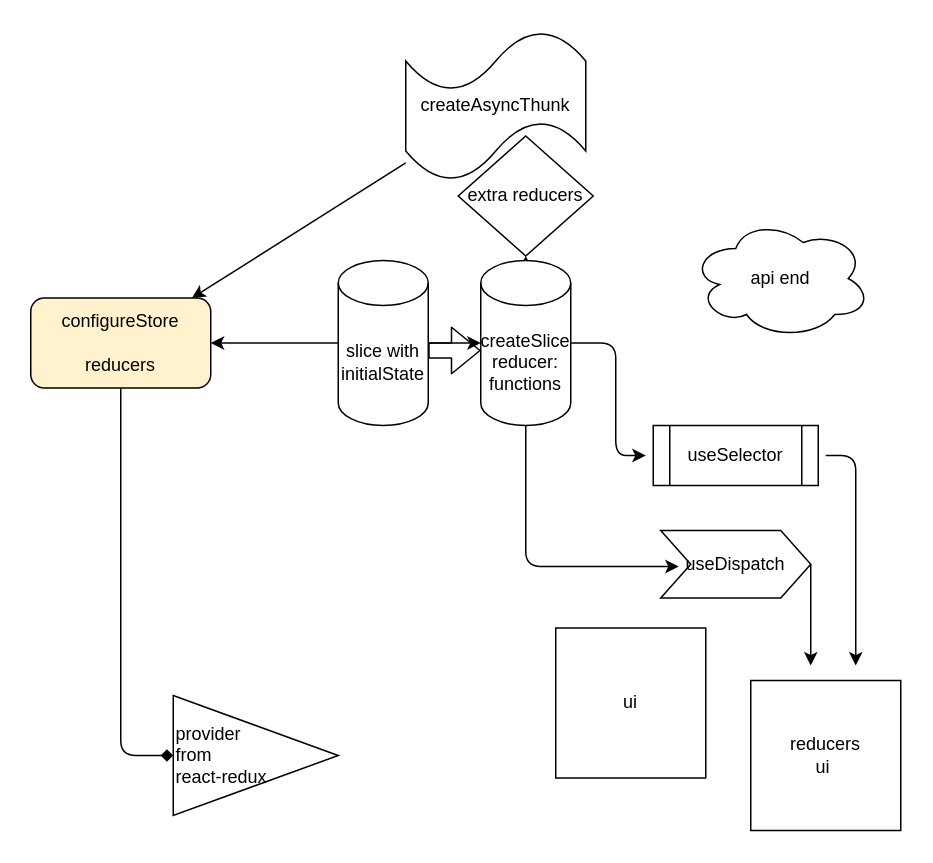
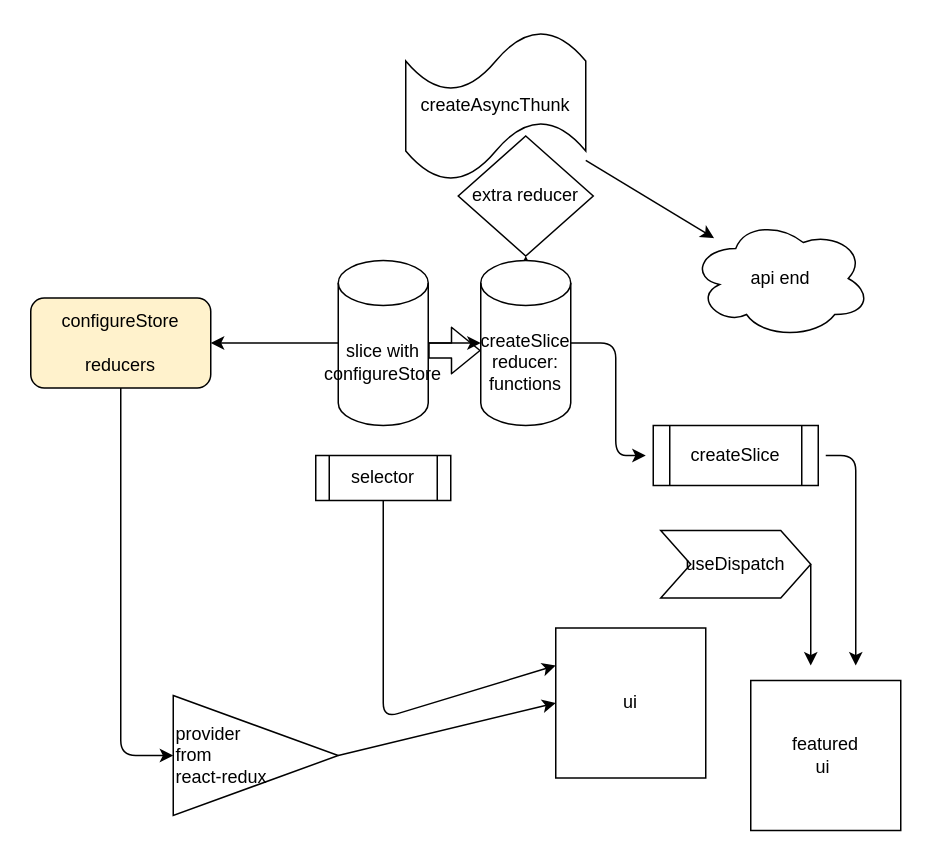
  <mxCell id="0" />
  <mxCell id="1" parent="0" />
- <mxCell id="2" style="edgeStyle=none;html=1;exitX=0.5;exitY=1;exitDx=0;exitDy=0;entryX=0;entryY=0.5;entryDx=0;entryDy=0;endArrow=diamond;" parent="1" source="3" target="6" edge="1"><mxGeometry relative="1" as="geometry"><mxPoint x="80" y="393" as="targetPoint" /><Array as="points"><mxPoint x="80" y="383" /><mxPoint x="80" y="503" /></Array></mxGeometry></mxCell>
+ <mxCell id="2" style="edgeStyle=none;html=1;exitX=0.5;exitY=1;exitDx=0;exitDy=0;entryX=0;entryY=0.5;entryDx=0;entryDy=0;" parent="1" source="3" target="6" edge="1"><mxGeometry relative="1" as="geometry"><mxPoint x="80" y="393" as="targetPoint" /><Array as="points"><mxPoint x="80" y="383" /><mxPoint x="80" y="503" /></Array></mxGeometry></mxCell>
  <mxCell id="3" value="configureStore&lt;br&gt;&lt;br&gt;reducers" style="rounded=1;whiteSpace=wrap;html=1;fillColor=#fff2cc;" parent="1" vertex="1"><mxGeometry x="20" y="198" width="120" height="60" as="geometry" /></mxCell>
  <mxCell id="4" value="ui" style="whiteSpace=wrap;html=1;aspect=fixed;" parent="1" vertex="1"><mxGeometry x="370" y="418" width="100" height="100" as="geometry" /></mxCell>
+ <mxCell id="5" style="edgeStyle=none;html=1;exitX=1;exitY=0.5;exitDx=0;exitDy=0;entryX=0;entryY=0.5;entryDx=0;entryDy=0;" parent="1" source="6" target="4" edge="1"><mxGeometry relative="1" as="geometry"><Array as="points" /></mxGeometry></mxCell>
  <mxCell id="6" value="provider&amp;nbsp;&lt;br&gt;from&lt;br&gt;react-redux" style="triangle;whiteSpace=wrap;html=1;align=left;" parent="1" vertex="1"><mxGeometry x="115" y="463" width="110" height="80" as="geometry" /></mxCell>
  <mxCell id="7" style="edgeStyle=none;html=1;exitX=0;exitY=0.5;exitDx=0;exitDy=0;exitPerimeter=0;entryX=1;entryY=0.5;entryDx=0;entryDy=0;" parent="1" source="9" target="3" edge="1"><mxGeometry relative="1" as="geometry"><mxPoint x="150" y="228" as="targetPoint" /><Array as="points" /></mxGeometry></mxCell>
  <mxCell id="8" style="edgeStyle=none;html=1;" parent="1" source="9" target="16" edge="1"><mxGeometry relative="1" as="geometry" /></mxCell>
- <mxCell id="9" value="slice with initialState&lt;br&gt;" style="shape=cylinder3;whiteSpace=wrap;html=1;boundedLbl=1;backgroundOutline=1;size=15;" parent="1" vertex="1"><mxGeometry x="225" y="173" width="60" height="110" as="geometry" /></mxCell>
+ <mxCell id="9" value="slice with configureStore&lt;br&gt;" style="shape=cylinder3;whiteSpace=wrap;html=1;boundedLbl=1;backgroundOutline=1;size=15;" parent="1" vertex="1"><mxGeometry x="225" y="173" width="60" height="110" as="geometry" /></mxCell>
+ <mxCell id="10" style="edgeStyle=none;html=1;exitX=0.5;exitY=1;exitDx=0;exitDy=0;entryX=0;entryY=0.25;entryDx=0;entryDy=0;" parent="1" source="11" target="4" edge="1"><mxGeometry relative="1" as="geometry"><mxPoint x="490" y="653" as="targetPoint" /><Array as="points"><mxPoint x="255" y="478" /></Array></mxGeometry></mxCell>
+ <mxCell id="11" value="selector" style="shape=process;whiteSpace=wrap;html=1;backgroundOutline=1;" parent="1" vertex="1"><mxGeometry x="210" y="303" width="90" height="30" as="geometry" /></mxCell>
  <mxCell id="12" style="edgeStyle=none;html=1;" parent="1" edge="1"><mxGeometry relative="1" as="geometry"><mxPoint x="320" y="228" as="targetPoint" /><mxPoint x="320" y="228" as="sourcePoint" /></mxGeometry></mxCell>
- <mxCell id="13" style="edgeStyle=none;html=1;entryX=0.12;entryY=0.533;entryDx=0;entryDy=0;entryPerimeter=0;" parent="1" source="16" target="18" edge="1"><mxGeometry relative="1" as="geometry"><Array as="points"><mxPoint x="350" y="377" /></Array></mxGeometry></mxCell>
  <mxCell id="14" style="edgeStyle=none;html=1;exitX=1;exitY=0.5;exitDx=0;exitDy=0;exitPerimeter=0;" parent="1" source="16" edge="1"><mxGeometry relative="1" as="geometry"><mxPoint x="430" y="303" as="targetPoint" /><Array as="points"><mxPoint x="410" y="228" /><mxPoint x="410" y="303" /></Array></mxGeometry></mxCell>
  <mxCell id="15" style="edgeStyle=none;html=1;exitX=0.5;exitY=0;exitDx=0;exitDy=0;exitPerimeter=0;entryX=0.5;entryY=1;entryDx=0;entryDy=0;" edge="1" parent="1" source="16" target="23"><mxGeometry relative="1" as="geometry" /></mxCell>
  <mxCell id="16" value="createSlice&lt;br&gt;reducer:&lt;br&gt;functions" style="shape=cylinder3;whiteSpace=wrap;html=1;boundedLbl=1;backgroundOutline=1;size=15;" parent="1" vertex="1"><mxGeometry x="320" y="173" width="60" height="110" as="geometry" /></mxCell>
  <mxCell id="17" style="edgeStyle=none;html=1;exitX=1;exitY=0.5;exitDx=0;exitDy=0;" parent="1" source="18" edge="1"><mxGeometry relative="1" as="geometry"><mxPoint x="540" y="443" as="targetPoint" /><Array as="points" /></mxGeometry></mxCell>
  <mxCell id="18" value="useDispatch" style="shape=step;perimeter=stepPerimeter;whiteSpace=wrap;html=1;fixedSize=1;" parent="1" vertex="1"><mxGeometry x="440" y="353" width="100" height="45" as="geometry" /></mxCell>
  <mxCell id="19" style="edgeStyle=none;html=1;" parent="1" edge="1"><mxGeometry relative="1" as="geometry"><mxPoint x="570" y="443" as="targetPoint" /><mxPoint x="550" y="303" as="sourcePoint" /><Array as="points"><mxPoint x="570" y="303" /></Array></mxGeometry></mxCell>
- <mxCell id="20" value="useSelector" style="shape=process;whiteSpace=wrap;html=1;backgroundOutline=1;" parent="1" vertex="1"><mxGeometry x="435" y="283" width="110" height="40" as="geometry" /></mxCell>
- <mxCell id="21" value="reducers&lt;br&gt;ui&amp;nbsp;" style="whiteSpace=wrap;html=1;aspect=fixed;" parent="1" vertex="1"><mxGeometry x="500" y="453" width="100" height="100" as="geometry" /></mxCell>
+ <mxCell id="20" value="createSlice" style="shape=process;whiteSpace=wrap;html=1;backgroundOutline=1;" parent="1" vertex="1"><mxGeometry x="435" y="283" width="110" height="40" as="geometry" /></mxCell>
+ <mxCell id="21" value="featured&lt;br&gt;ui&amp;nbsp;" style="whiteSpace=wrap;html=1;aspect=fixed;" parent="1" vertex="1"><mxGeometry x="500" y="453" width="100" height="100" as="geometry" /></mxCell>
  <mxCell id="22" value="" style="shape=flexArrow;endArrow=classic;html=1;" parent="1" edge="1"><mxGeometry width="50" height="50" relative="1" as="geometry"><mxPoint x="285" y="233" as="sourcePoint" /><mxPoint x="320" y="233" as="targetPoint" /></mxGeometry></mxCell>
- <mxCell id="23" value="extra reducers" style="rhombus;whiteSpace=wrap;html=1;" vertex="1" parent="1"><mxGeometry x="305" y="90" width="90" height="80" as="geometry" /></mxCell>
- <mxCell id="24" style="edgeStyle=none;html=1;" edge="1" parent="1" source="25" target="3"><mxGeometry relative="1" as="geometry"><mxPoint x="450" y="70" as="targetPoint" /></mxGeometry></mxCell>
+ <mxCell id="23" value="extra reducer" style="rhombus;whiteSpace=wrap;html=1;" vertex="1" parent="1"><mxGeometry x="305" y="90" width="90" height="80" as="geometry" /></mxCell>
+ <mxCell id="24" style="edgeStyle=none;html=1;" edge="1" parent="1" source="25" target="26"><mxGeometry relative="1" as="geometry"><mxPoint x="450" y="70" as="targetPoint" /></mxGeometry></mxCell>
  <mxCell id="25" value="createAsyncThunk" style="shape=tape;whiteSpace=wrap;html=1;" vertex="1" parent="1"><mxGeometry x="270" width="120" height="100" as="geometry" y="20" /></mxCell>
  <mxCell id="26" value="api end" style="ellipse;shape=cloud;whiteSpace=wrap;html=1;" vertex="1" parent="1"><mxGeometry x="460" y="145" width="120" height="80" as="geometry" /></mxCell>
